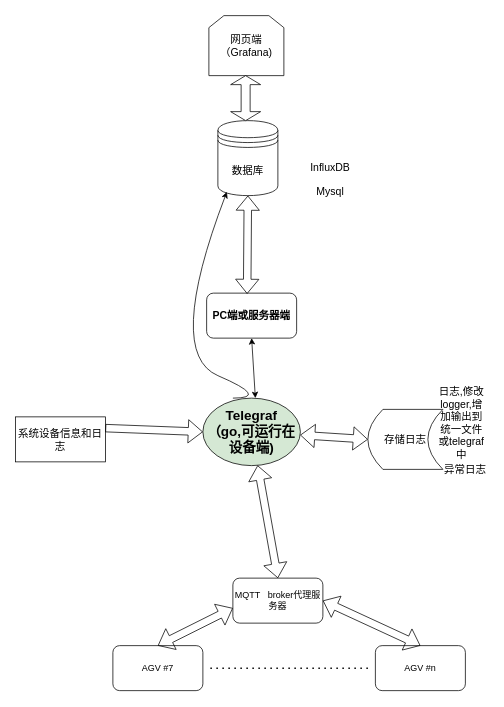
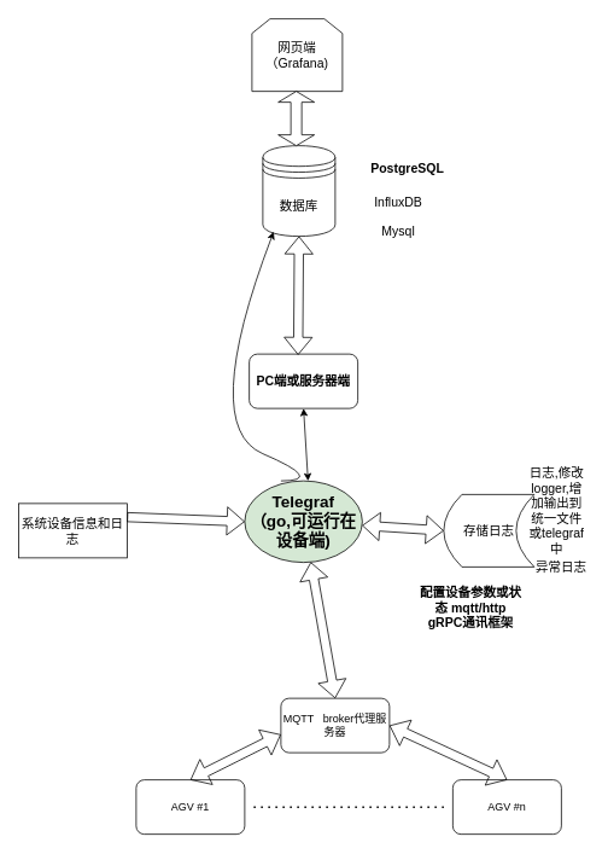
  <mxCell id="0" />
  <mxCell id="1" parent="0" />
  <mxCell id="2" value="&lt;b&gt;&lt;font style=&quot;font-size: 14px;&quot;&gt;PC端或服务器端&lt;/font&gt;&lt;/b&gt;" style="rounded=1;whiteSpace=wrap;html=1;" parent="1" vertex="1"><mxGeometry x="275" y="390" width="120" height="60" as="geometry" /></mxCell>
- <mxCell id="3" value="AGV #7" style="rounded=1;whiteSpace=wrap;html=1;" parent="1" vertex="1"><mxGeometry x="150" y="860" width="120" height="60" as="geometry" /></mxCell>
+ <mxCell id="3" value="AGV #1" style="rounded=1;whiteSpace=wrap;html=1;" parent="1" vertex="1"><mxGeometry x="150" y="860" width="120" height="60" as="geometry" /></mxCell>
  <mxCell id="4" value="AGV #n" style="rounded=1;whiteSpace=wrap;html=1;" parent="1" vertex="1"><mxGeometry x="500" y="860" width="120" height="60" as="geometry" /></mxCell>
  <mxCell id="5" value="MQTT&amp;nbsp; &amp;nbsp;broker代理服务器" style="rounded=1;whiteSpace=wrap;html=1;" parent="1" vertex="1"><mxGeometry x="310" y="770" width="120" height="60" as="geometry" /></mxCell>
  <mxCell id="6" value="" style="shape=flexArrow;endArrow=classic;startArrow=classic;html=1;rounded=0;exitX=0.5;exitY=0;exitDx=0;exitDy=0;" parent="1" source="3" edge="1"><mxGeometry width="100" height="100" relative="1" as="geometry"><mxPoint x="240" y="900" as="sourcePoint" /><mxPoint x="310" y="810" as="targetPoint" /></mxGeometry></mxCell>
  <mxCell id="7" value="" style="endArrow=none;dashed=1;html=1;dashPattern=1 3;strokeWidth=2;rounded=0;" parent="1" edge="1"><mxGeometry width="50" height="50" relative="1" as="geometry"><mxPoint x="280" y="890" as="sourcePoint" /><mxPoint x="490" y="890" as="targetPoint" /></mxGeometry></mxCell>
  <mxCell id="8" value="" style="shape=flexArrow;endArrow=classic;startArrow=classic;html=1;rounded=0;entryX=1;entryY=0.5;entryDx=0;entryDy=0;" parent="1" target="5" edge="1"><mxGeometry width="100" height="100" relative="1" as="geometry"><mxPoint x="560" y="860" as="sourcePoint" /><mxPoint x="660" y="760" as="targetPoint" /></mxGeometry></mxCell>
  <mxCell id="9" value="&lt;font style=&quot;font-size: 18px;&quot;&gt;&lt;b&gt;Telegraf&lt;br&gt;（go,可运行在设备端)&lt;/b&gt;&lt;/font&gt;" style="ellipse;whiteSpace=wrap;html=1;fontSize=14;fillColor=#d5e8d4;" parent="1" vertex="1"><mxGeometry x="270" y="530" width="130" height="90" as="geometry" /></mxCell>
  <mxCell id="10" value="数据库" style="shape=datastore;whiteSpace=wrap;html=1;fontSize=14;" parent="1" vertex="1"><mxGeometry x="290" y="160" width="80" height="100" as="geometry" /></mxCell>
+ <mxCell id="11" value="PostgreSQL" style="text;html=1;strokeColor=none;fillColor=none;align=center;verticalAlign=middle;whiteSpace=wrap;rounded=0;fontSize=14;fontStyle=1" parent="1" vertex="1"><mxGeometry x="420" y="170" width="60" height="30" as="geometry" /></mxCell>
  <mxCell id="12" value="InfluxDB" style="text;html=1;strokeColor=none;fillColor=none;align=center;verticalAlign=middle;whiteSpace=wrap;rounded=0;fontSize=14;" parent="1" vertex="1"><mxGeometry x="410" y="208" width="60" height="30" as="geometry" /></mxCell>
  <mxCell id="13" value="Mysql" style="text;html=1;strokeColor=none;fillColor=none;align=center;verticalAlign=middle;whiteSpace=wrap;rounded=0;fontSize=14;" parent="1" vertex="1"><mxGeometry x="410" y="240" width="60" height="30" as="geometry" /></mxCell>
  <mxCell id="14" value="网页端（Grafana)" style="shape=loopLimit;whiteSpace=wrap;html=1;fontSize=14;" parent="1" vertex="1"><mxGeometry x="278" y="20" width="100" height="80" as="geometry" /></mxCell>
  <mxCell id="15" value="" style="shape=flexArrow;endArrow=classic;startArrow=classic;html=1;rounded=0;fontSize=14;entryX=0.5;entryY=1;entryDx=0;entryDy=0;exitX=0.45;exitY=0.017;exitDx=0;exitDy=0;exitPerimeter=0;" parent="1" source="2" target="10" edge="1"><mxGeometry width="100" height="100" relative="1" as="geometry"><mxPoint x="330" y="380" as="sourcePoint" /><mxPoint x="160" y="270" as="targetPoint" /></mxGeometry></mxCell>
  <mxCell id="16" value="日志,修改logger,增加输出到统一文件或telegraf中" style="text;html=1;strokeColor=none;fillColor=none;align=center;verticalAlign=middle;whiteSpace=wrap;rounded=0;fontSize=14;" parent="1" vertex="1"><mxGeometry x="580" y="540" width="70" height="45" as="geometry" /></mxCell>
  <mxCell id="17" value="异常日志" style="text;html=1;strokeColor=none;fillColor=none;align=center;verticalAlign=middle;whiteSpace=wrap;rounded=0;fontSize=14;" parent="1" vertex="1"><mxGeometry x="590" y="610" width="60" height="30" as="geometry" /></mxCell>
  <mxCell id="18" value="系统设备信息和日志" style="rounded=0;whiteSpace=wrap;html=1;fontSize=14;" parent="1" vertex="1"><mxGeometry x="20" y="555" width="120" height="60" as="geometry" /></mxCell>
  <mxCell id="19" value="" style="shape=flexArrow;endArrow=classic;html=1;rounded=0;fontSize=14;entryX=0;entryY=0.5;entryDx=0;entryDy=0;exitX=1;exitY=0.25;exitDx=0;exitDy=0;" parent="1" source="18" target="9" edge="1"><mxGeometry width="50" height="50" relative="1" as="geometry"><mxPoint x="140" y="620" as="sourcePoint" /><mxPoint x="190" y="570" as="targetPoint" /></mxGeometry></mxCell>
  <mxCell id="20" value="存储日志" style="shape=dataStorage;whiteSpace=wrap;html=1;fixedSize=1;fontSize=14;" parent="1" vertex="1"><mxGeometry x="490" y="545" width="100" height="80" as="geometry" /></mxCell>
  <mxCell id="21" value="" style="shape=flexArrow;endArrow=classic;startArrow=classic;html=1;rounded=0;fontSize=14;entryX=0;entryY=0.5;entryDx=0;entryDy=0;" parent="1" source="9" target="20" edge="1"><mxGeometry width="100" height="100" relative="1" as="geometry"><mxPoint x="390" y="670" as="sourcePoint" /><mxPoint x="531.421" y="570" as="targetPoint" /></mxGeometry></mxCell>
+ <mxCell id="22" value="&lt;font style=&quot;font-size: 14px;&quot;&gt;&lt;b&gt;配置设备参数或状态 mqtt/http&lt;br&gt;gRPC通讯框架&lt;br&gt;&lt;/b&gt;&lt;/font&gt;" style="text;html=1;strokeColor=none;fillColor=none;align=center;verticalAlign=middle;whiteSpace=wrap;rounded=0;fontSize=14;" parent="1" vertex="1"><mxGeometry x="460" y="640" width="120" height="60" as="geometry" /></mxCell>
  <mxCell id="23" value="" style="shape=doubleArrow;direction=south;whiteSpace=wrap;html=1;fontSize=14;" parent="1" vertex="1"><mxGeometry x="307" y="100" width="40" height="60" as="geometry" /></mxCell>
  <mxCell id="24" value="" style="curved=1;endArrow=classic;html=1;rounded=0;entryX=0.15;entryY=0.95;entryDx=0;entryDy=0;entryPerimeter=0;" parent="1" target="10" edge="1"><mxGeometry width="50" height="50" relative="1" as="geometry"><mxPoint x="310" y="530" as="sourcePoint" /><mxPoint x="360" y="480" as="targetPoint" /><Array as="points"><mxPoint x="360" y="530" /><mxPoint x="220" y="470" /></Array></mxGeometry></mxCell>
  <mxCell id="25" value="" style="endArrow=classic;startArrow=classic;html=1;rounded=0;entryX=0.5;entryY=1;entryDx=0;entryDy=0;" parent="1" target="2" edge="1"><mxGeometry width="50" height="50" relative="1" as="geometry"><mxPoint x="340" y="530" as="sourcePoint" /><mxPoint x="390" y="450" as="targetPoint" /></mxGeometry></mxCell>
  <mxCell id="26" value="" style="shape=flexArrow;endArrow=classic;startArrow=classic;html=1;rounded=0;exitX=0.5;exitY=0;exitDx=0;exitDy=0;" parent="1" source="5" target="9" edge="1"><mxGeometry width="100" height="100" relative="1" as="geometry"><mxPoint x="310" y="710" as="sourcePoint" /><mxPoint x="410" y="610" as="targetPoint" /></mxGeometry></mxCell>
